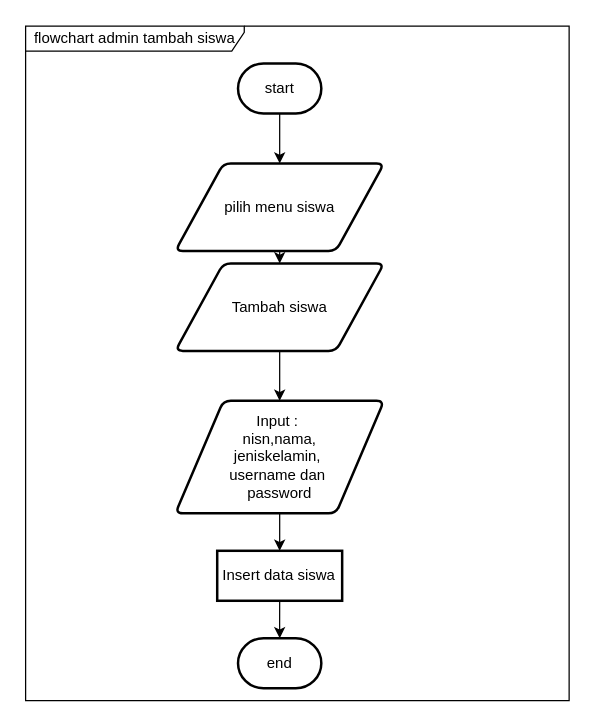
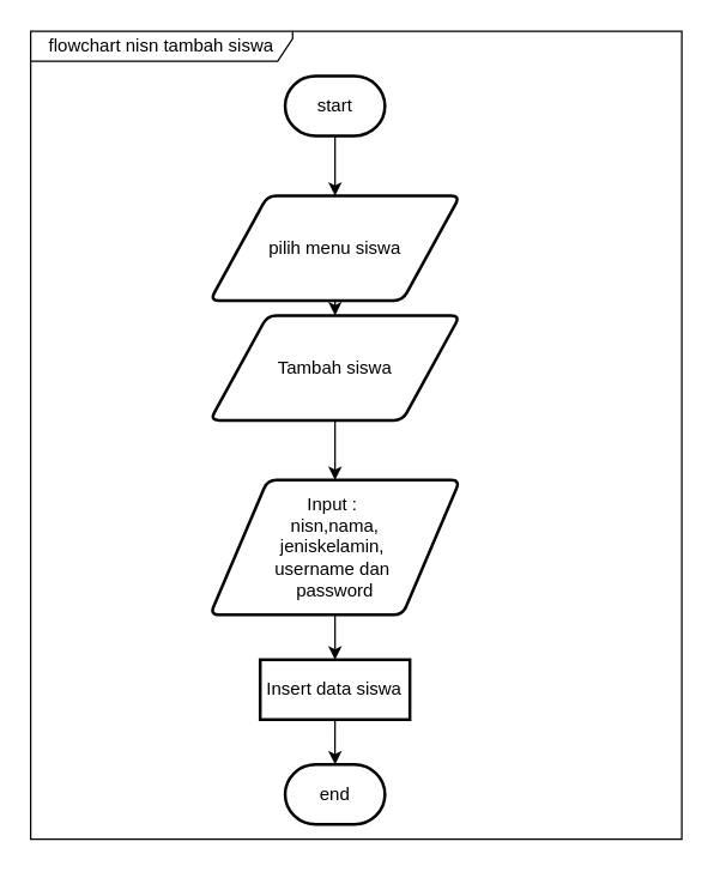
  <mxCell id="0" />
  <mxCell id="1" parent="0" />
  <mxCell id="2" style="edgeStyle=orthogonalEdgeStyle;rounded=0;orthogonalLoop=1;jettySize=auto;html=1;exitX=0.5;exitY=1;exitDx=0;exitDy=0;exitPerimeter=0;" parent="1" source="3" target="5" edge="1"><mxGeometry relative="1" as="geometry" /></mxCell>
  <mxCell id="3" value="start" style="strokeWidth=2;html=1;shape=mxgraph.flowchart.terminator;whiteSpace=wrap;fillColor=#FFFFFF;" parent="1" vertex="1"><mxGeometry x="190" y="50" width="66.67" height="40" as="geometry" /></mxCell>
  <mxCell id="4" style="edgeStyle=orthogonalEdgeStyle;rounded=0;orthogonalLoop=1;jettySize=auto;html=1;exitX=0.5;exitY=1;exitDx=0;exitDy=0;entryX=0.5;entryY=0;entryDx=0;entryDy=0;" parent="1" source="5" target="9" edge="1"><mxGeometry relative="1" as="geometry" /></mxCell>
  <mxCell id="5" value="pilih menu siswa" style="shape=parallelogram;html=1;strokeWidth=2;perimeter=parallelogramPerimeter;whiteSpace=wrap;rounded=1;arcSize=12;size=0.23;fillColor=#FFFFFF;" parent="1" vertex="1"><mxGeometry x="139.84" y="130" width="167" height="70" as="geometry" /></mxCell>
  <mxCell id="6" value="end" style="strokeWidth=2;html=1;shape=mxgraph.flowchart.terminator;whiteSpace=wrap;fillColor=#FFFFFF;" parent="1" vertex="1"><mxGeometry x="190" y="510" width="66.67" height="40" as="geometry" /></mxCell>
- <mxCell id="7" value="flowchart admin tambah siswa" style="shape=umlFrame;whiteSpace=wrap;html=1;fillColor=#FFFFFF;width=175;height=20;" parent="1" vertex="1"><mxGeometry x="20" y="20" width="435" height="540" as="geometry" /></mxCell>
+ <mxCell id="7" value="flowchart nisn tambah siswa" style="shape=umlFrame;whiteSpace=wrap;html=1;fillColor=#FFFFFF;width=175;height=20;" parent="1" vertex="1"><mxGeometry x="20" y="20" width="435" height="540" as="geometry" /></mxCell>
  <mxCell id="8" style="edgeStyle=orthogonalEdgeStyle;rounded=0;orthogonalLoop=1;jettySize=auto;html=1;exitX=0.5;exitY=1;exitDx=0;exitDy=0;" parent="1" source="9" target="11" edge="1"><mxGeometry relative="1" as="geometry" /></mxCell>
  <mxCell id="9" value="Tambah siswa" style="shape=parallelogram;html=1;strokeWidth=2;perimeter=parallelogramPerimeter;whiteSpace=wrap;rounded=1;arcSize=12;size=0.23;fillColor=#FFFFFF;" parent="1" vertex="1"><mxGeometry x="139.84" y="210" width="167" height="70" as="geometry" /></mxCell>
  <mxCell id="10" style="edgeStyle=orthogonalEdgeStyle;rounded=0;orthogonalLoop=1;jettySize=auto;html=1;exitX=0.5;exitY=1;exitDx=0;exitDy=0;entryX=0.5;entryY=0;entryDx=0;entryDy=0;" parent="1" source="11" target="13" edge="1"><mxGeometry relative="1" as="geometry" /></mxCell>
  <mxCell id="11" value="Input :&amp;nbsp;&lt;br&gt;nisn,nama,&lt;br&gt;jeniskelamin,&amp;nbsp;&lt;br&gt;username dan&amp;nbsp;&lt;br&gt;password" style="shape=parallelogram;html=1;strokeWidth=2;perimeter=parallelogramPerimeter;whiteSpace=wrap;rounded=1;arcSize=12;size=0.23;fillColor=#FFFFFF;" parent="1" vertex="1"><mxGeometry x="139.84" y="320" width="167" height="90" as="geometry" /></mxCell>
  <mxCell id="12" style="edgeStyle=orthogonalEdgeStyle;rounded=0;orthogonalLoop=1;jettySize=auto;html=1;exitX=0.5;exitY=1;exitDx=0;exitDy=0;" parent="1" source="13" target="6" edge="1"><mxGeometry relative="1" as="geometry" /></mxCell>
  <mxCell id="13" value="Insert data siswa" style="whiteSpace=wrap;html=1;absoluteArcSize=1;arcSize=14;strokeWidth=2;fillColor=#FFFFFF;rounded=0;" parent="1" vertex="1"><mxGeometry x="173.34" y="440" width="100" height="40" as="geometry" /></mxCell>
